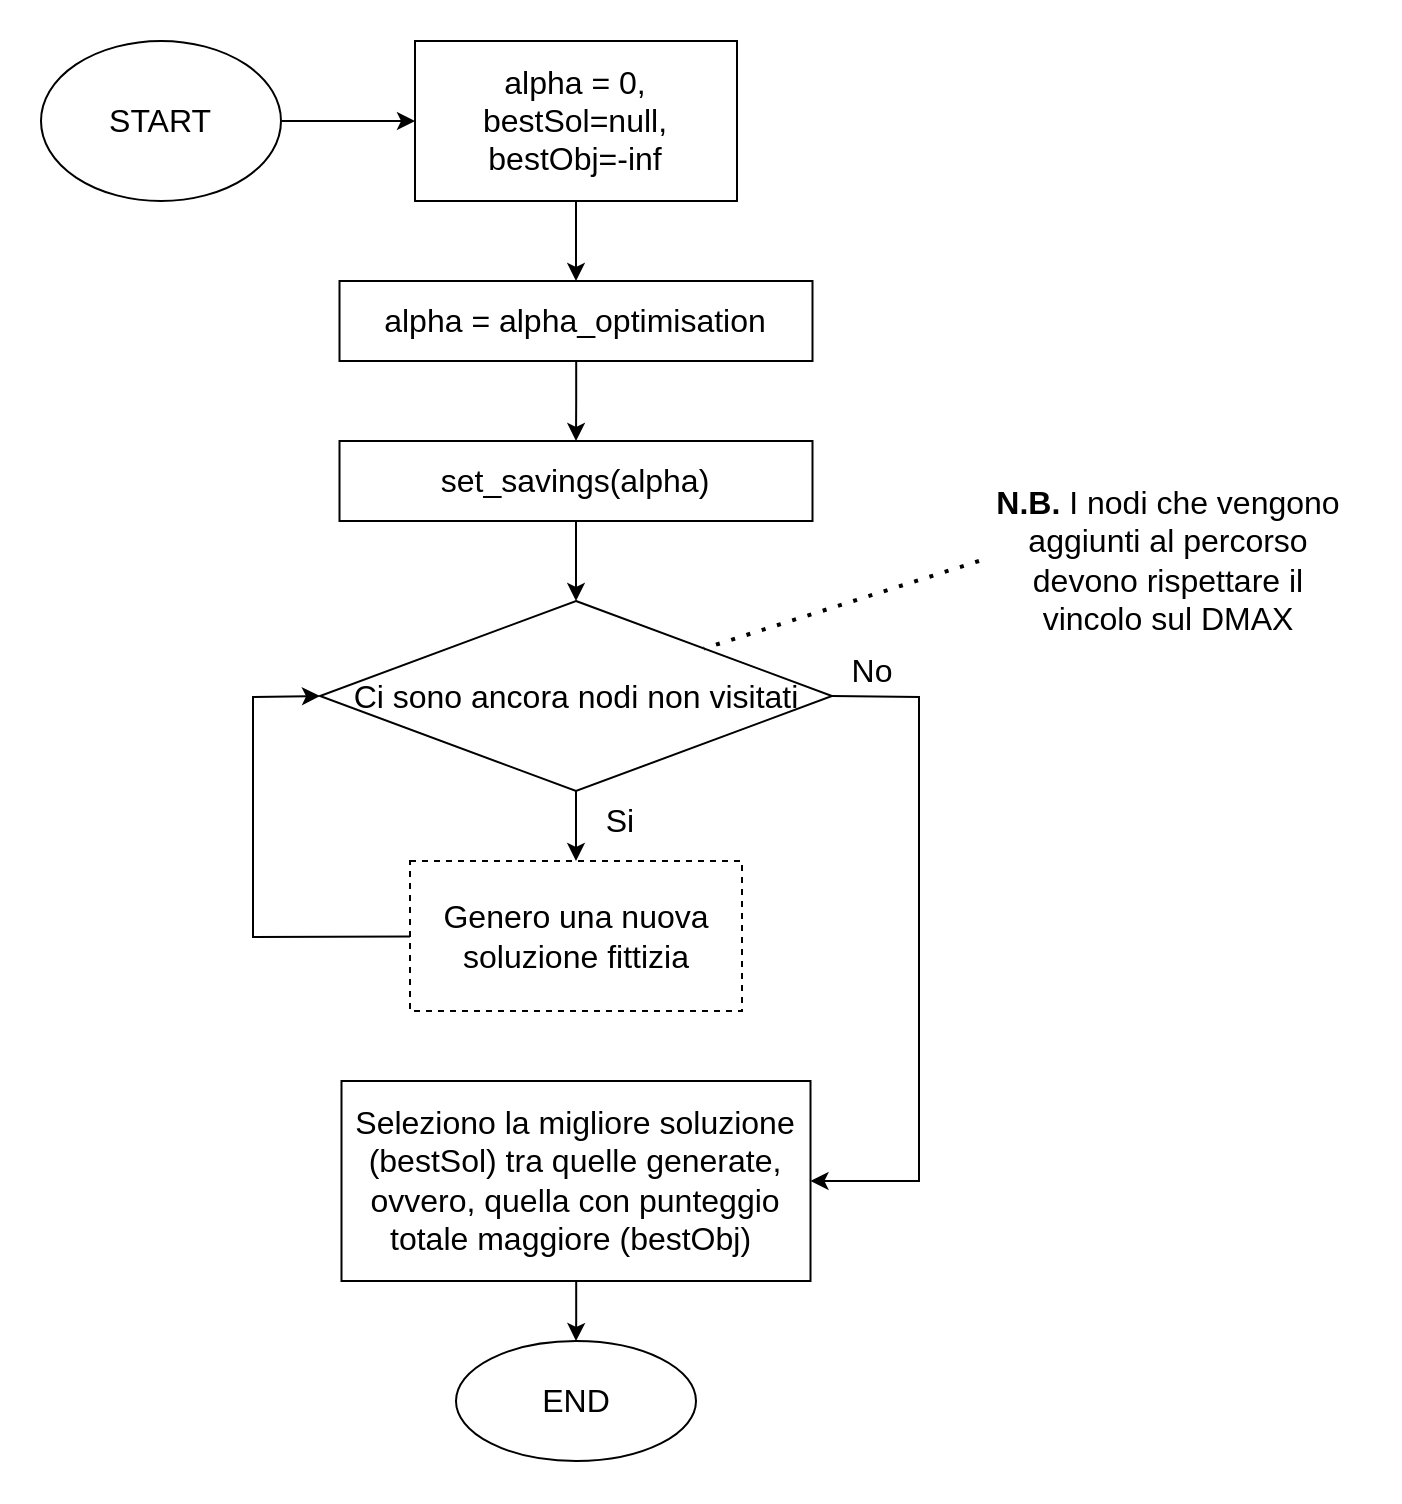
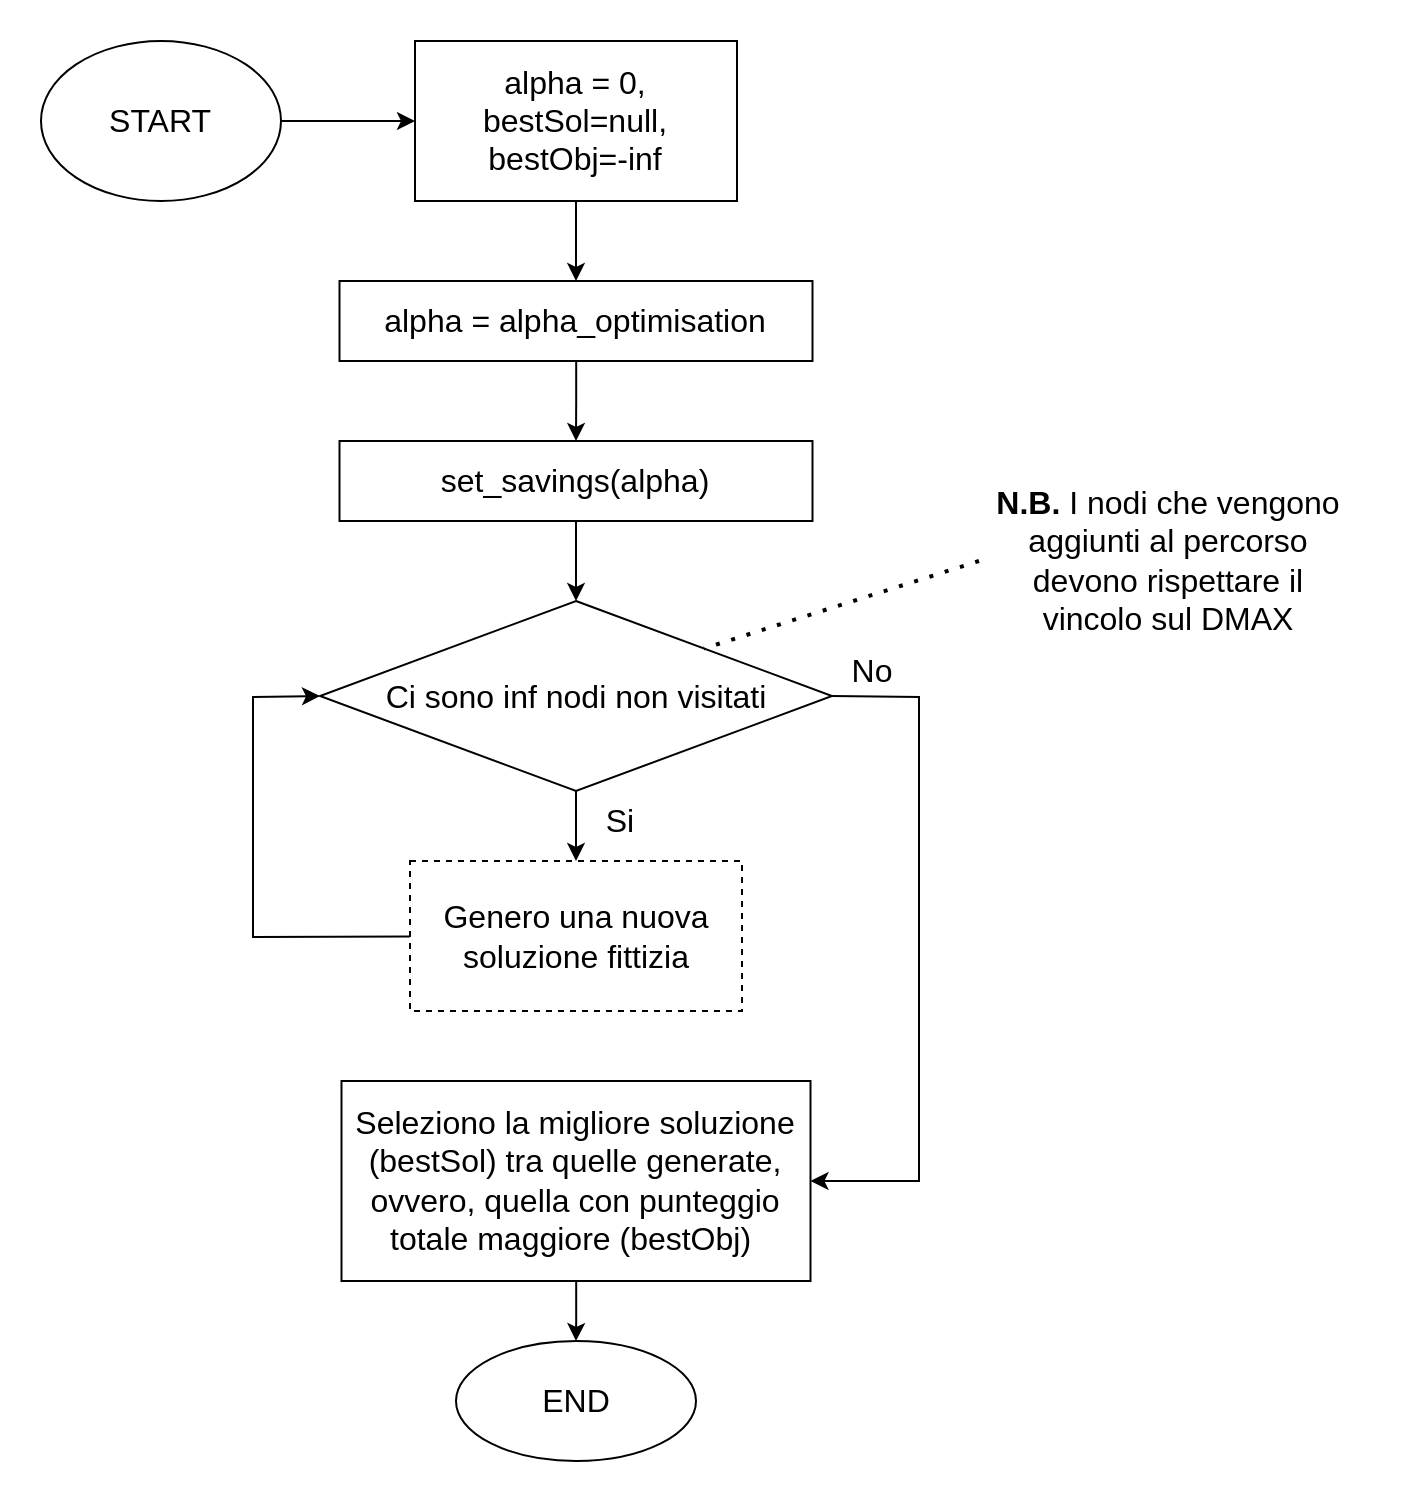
  <mxCell id="0" />
  <mxCell id="1" parent="0" />
  <mxCell id="2" value="" style="edgeStyle=orthogonalEdgeStyle;rounded=0;orthogonalLoop=1;jettySize=auto;entryX=0;entryY=0.5;entryDx=0;entryDy=0;fontSize=16;labelBackgroundColor=none;html=1;" parent="1" source="3" target="5" edge="1"><mxGeometry relative="1" as="geometry" /></mxCell>
  <mxCell id="3" value="START" style="ellipse;fontSize=16;labelBackgroundColor=none;whiteSpace=wrap;html=1;" parent="1" vertex="1"><mxGeometry x="20" y="20" width="120" height="80" as="geometry" /></mxCell>
  <mxCell id="4" value="" style="edgeStyle=orthogonalEdgeStyle;rounded=0;orthogonalLoop=1;jettySize=auto;fontSize=16;labelBackgroundColor=none;html=1;entryX=0.5;entryY=0;entryDx=0;entryDy=0;" parent="1" source="5" target="8" edge="1"><mxGeometry relative="1" as="geometry"><mxPoint x="290" y="150" as="targetPoint" /></mxGeometry></mxCell>
  <mxCell id="5" value="alpha = 0,&lt;br style=&quot;font-size: 16px;&quot;&gt;bestSol=null,&lt;br style=&quot;font-size: 16px;&quot;&gt;bestObj=-inf" style="rounded=0;fontSize=16;labelBackgroundColor=none;whiteSpace=wrap;html=1;" parent="1" vertex="1"><mxGeometry x="207" y="20" width="161" height="80" as="geometry" /></mxCell>
  <mxCell id="6" value="END" style="ellipse;fontSize=16;labelBackgroundColor=none;whiteSpace=wrap;html=1;" parent="1" vertex="1"><mxGeometry x="227.5" y="670" width="120" height="60" as="geometry" /></mxCell>
  <mxCell id="7" value="" style="edgeStyle=orthogonalEdgeStyle;rounded=0;orthogonalLoop=1;jettySize=auto;fontSize=16;labelBackgroundColor=none;html=1;entryX=0.5;entryY=0;entryDx=0;entryDy=0;" parent="1" source="8" target="17" edge="1"><mxGeometry relative="1" as="geometry"><mxPoint x="290" y="260" as="targetPoint" /></mxGeometry></mxCell>
  <mxCell id="8" value="alpha = alpha_optimisation" style="rounded=0;fontSize=16;labelBackgroundColor=none;whiteSpace=wrap;html=1;" parent="1" vertex="1"><mxGeometry x="169.25" y="140" width="236.5" height="40" as="geometry" /></mxCell>
  <mxCell id="9" style="edgeStyle=none;rounded=0;orthogonalLoop=1;jettySize=auto;html=1;entryX=0;entryY=0.5;entryDx=0;entryDy=0;labelBackgroundColor=none;fontSize=16;" parent="1" source="10" target="13" edge="1"><mxGeometry relative="1" as="geometry"><Array as="points"><mxPoint x="126" y="468" /><mxPoint x="126" y="348" /></Array></mxGeometry></mxCell>
  <mxCell id="10" value="Genero una nuova soluzione fittizia" style="rounded=0;fontSize=16;labelBackgroundColor=none;whiteSpace=wrap;html=1;dashed=1;" parent="1" vertex="1"><mxGeometry x="204.5" y="430" width="166" height="75" as="geometry" /></mxCell>
  <mxCell id="11" style="edgeStyle=none;rounded=0;orthogonalLoop=1;jettySize=auto;html=1;entryX=0.5;entryY=0;entryDx=0;entryDy=0;labelBackgroundColor=none;fontSize=16;" parent="1" source="13" target="10" edge="1"><mxGeometry relative="1" as="geometry" /></mxCell>
  <mxCell id="12" style="edgeStyle=none;rounded=0;orthogonalLoop=1;jettySize=auto;html=1;entryX=1;entryY=0.5;entryDx=0;entryDy=0;labelBackgroundColor=none;fontSize=16;exitX=1;exitY=0.5;exitDx=0;exitDy=0;" parent="1" source="13" target="19" edge="1"><mxGeometry relative="1" as="geometry"><Array as="points"><mxPoint x="459" y="348" /><mxPoint x="459" y="590" /></Array></mxGeometry></mxCell>
- <mxCell id="13" value="Ci sono ancora nodi non visitati" style="rhombus;fontSize=16;labelBackgroundColor=none;whiteSpace=wrap;html=1;" parent="1" vertex="1"><mxGeometry x="159.5" y="300" width="256" height="95" as="geometry" /></mxCell>
+ <mxCell id="13" value="Ci sono inf nodi non visitati" style="rhombus;fontSize=16;labelBackgroundColor=none;whiteSpace=wrap;html=1;" parent="1" vertex="1"><mxGeometry x="159.5" y="300" width="256" height="95" as="geometry" /></mxCell>
  <mxCell id="14" value="Si" style="text;strokeColor=none;fillColor=none;align=center;verticalAlign=middle;rounded=0;fontSize=16;labelBackgroundColor=none;whiteSpace=wrap;html=1;" parent="1" vertex="1"><mxGeometry x="280" y="395" width="60" height="30" as="geometry" /></mxCell>
  <mxCell id="15" value="No" style="text;strokeColor=none;fillColor=none;align=center;verticalAlign=middle;rounded=0;fontSize=16;labelBackgroundColor=none;whiteSpace=wrap;html=1;" parent="1" vertex="1"><mxGeometry x="405.75" y="320" width="60" height="30" as="geometry" /></mxCell>
  <mxCell id="16" style="edgeStyle=none;rounded=0;orthogonalLoop=1;jettySize=auto;html=1;entryX=0.5;entryY=0;entryDx=0;entryDy=0;labelBackgroundColor=none;fontSize=16;" parent="1" source="17" target="13" edge="1"><mxGeometry relative="1" as="geometry"><mxPoint x="289.5" y="300" as="targetPoint" /></mxGeometry></mxCell>
  <mxCell id="17" value="set_savings(alpha)" style="rounded=0;fontSize=16;labelBackgroundColor=none;whiteSpace=wrap;html=1;" parent="1" vertex="1"><mxGeometry x="169.25" y="220" width="236.5" height="40" as="geometry" /></mxCell>
  <mxCell id="18" style="edgeStyle=orthogonalEdgeStyle;rounded=0;orthogonalLoop=1;jettySize=auto;html=1;entryX=0.5;entryY=0;entryDx=0;entryDy=0;fontSize=16;" edge="1" parent="1" source="19" target="6"><mxGeometry relative="1" as="geometry" /></mxCell>
  <mxCell id="19" value="Seleziono la migliore soluzione (bestSol) tra quelle generate, ovvero, quella con punteggio totale maggiore (bestObj)&amp;nbsp;" style="rounded=0;fontSize=16;labelBackgroundColor=none;whiteSpace=wrap;html=1;" vertex="1" parent="1"><mxGeometry x="170.25" y="540" width="234.5" height="100" as="geometry" /></mxCell>
  <mxCell id="20" value="" style="endArrow=none;dashed=1;html=1;dashPattern=1 3;strokeWidth=2;rounded=0;entryX=1;entryY=0;entryDx=0;entryDy=0;exitX=0;exitY=0.5;exitDx=0;exitDy=0;" edge="1" parent="1" source="21" target="13"><mxGeometry width="50" height="50" relative="1" as="geometry"><mxPoint x="479" y="280" as="sourcePoint" /><mxPoint x="359" y="360" as="targetPoint" /></mxGeometry></mxCell>
  <mxCell id="21" value="&lt;font style=&quot;font-size: 16px;&quot;&gt;&lt;b&gt;N.B.&lt;/b&gt; I nodi che vengono aggiunti al percorso devono rispettare il vincolo sul DMAX&lt;/font&gt;" style="text;html=1;strokeColor=none;fillColor=none;align=center;verticalAlign=middle;whiteSpace=wrap;rounded=0;" vertex="1" parent="1"><mxGeometry x="489" y="240" width="190" height="80" as="geometry" /></mxCell>
